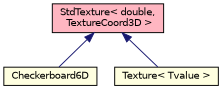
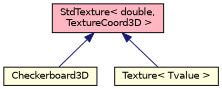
  digraph {
    node [color=black fillcolor=lightyellow fontname=Helvetica fontsize=10 shape=box style=filled]
    edge [color=midnightblue dir=back fontname=Helvetica fontsize=10 labelfontname=Helvetica labelfontsize=10 style=solid]
-   n1 [fontcolor=black height=0.2 label=Checkerboard6D width=0.4]
+   n1 [fontcolor=black height=0.2 label=Checkerboard3D width=0.4]
    n2 [fillcolor=lightpink height=0.2 label="StdTexture\< double,\l TextureCoord3D \>" width=0.4]
    n3 [height=0.2 label="Texture\< Tvalue \>" width=0.4]
    n2 -> n1
    n2 -> n3
  }
